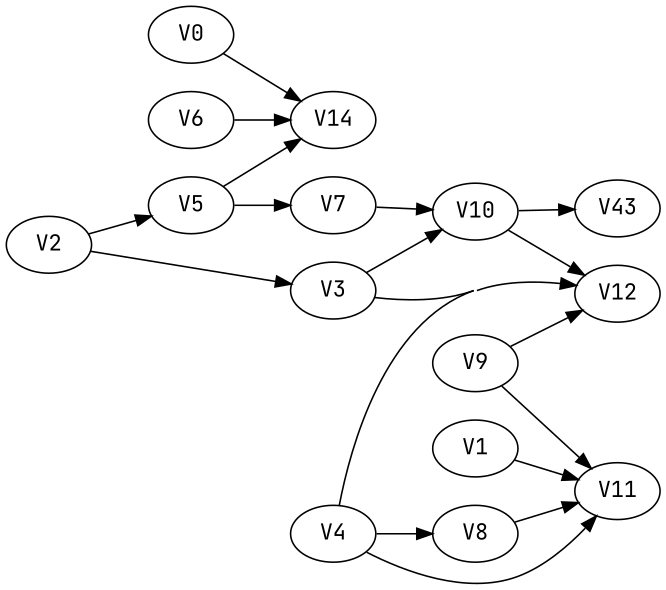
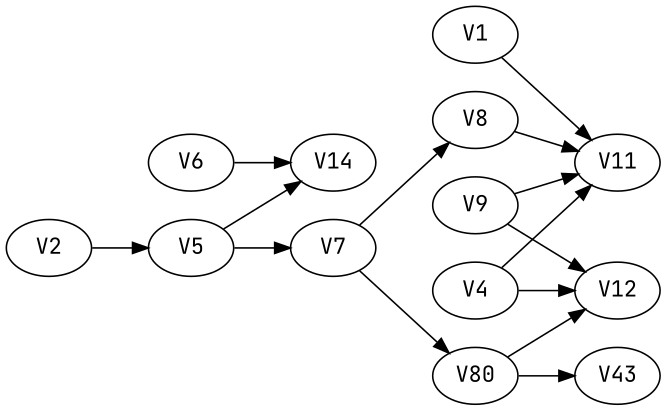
  strict digraph {
    concentrate=True
    fontname="JetBrains Mono"
    rankdir=LR
    node [fontname="JetBrains Mono"]
    edge [fontname="JetBrains Mono"]
-   V0
    V14
    V1
    V11
    V2
-   V3
    V5
-   V10
+   V10 [label=V80]
    V12
    V7
    n11 [label=V43]
    V4
    V8
    V6
    V9
-   V0 -> V14
    V1 -> V11
-   V2 -> V3
    V2 -> V5
-   V3 -> V10
-   V3 -> V12
    V5 -> V14
    V5 -> V7
    V10 -> V12
    V10 -> n11
    V7 -> V10
-   V4 -> V8
+   V7 -> V8
    V4 -> V11
    V4 -> V12
    V8 -> V11
    V6 -> V14
    V9 -> V11
    V9 -> V12
  }
